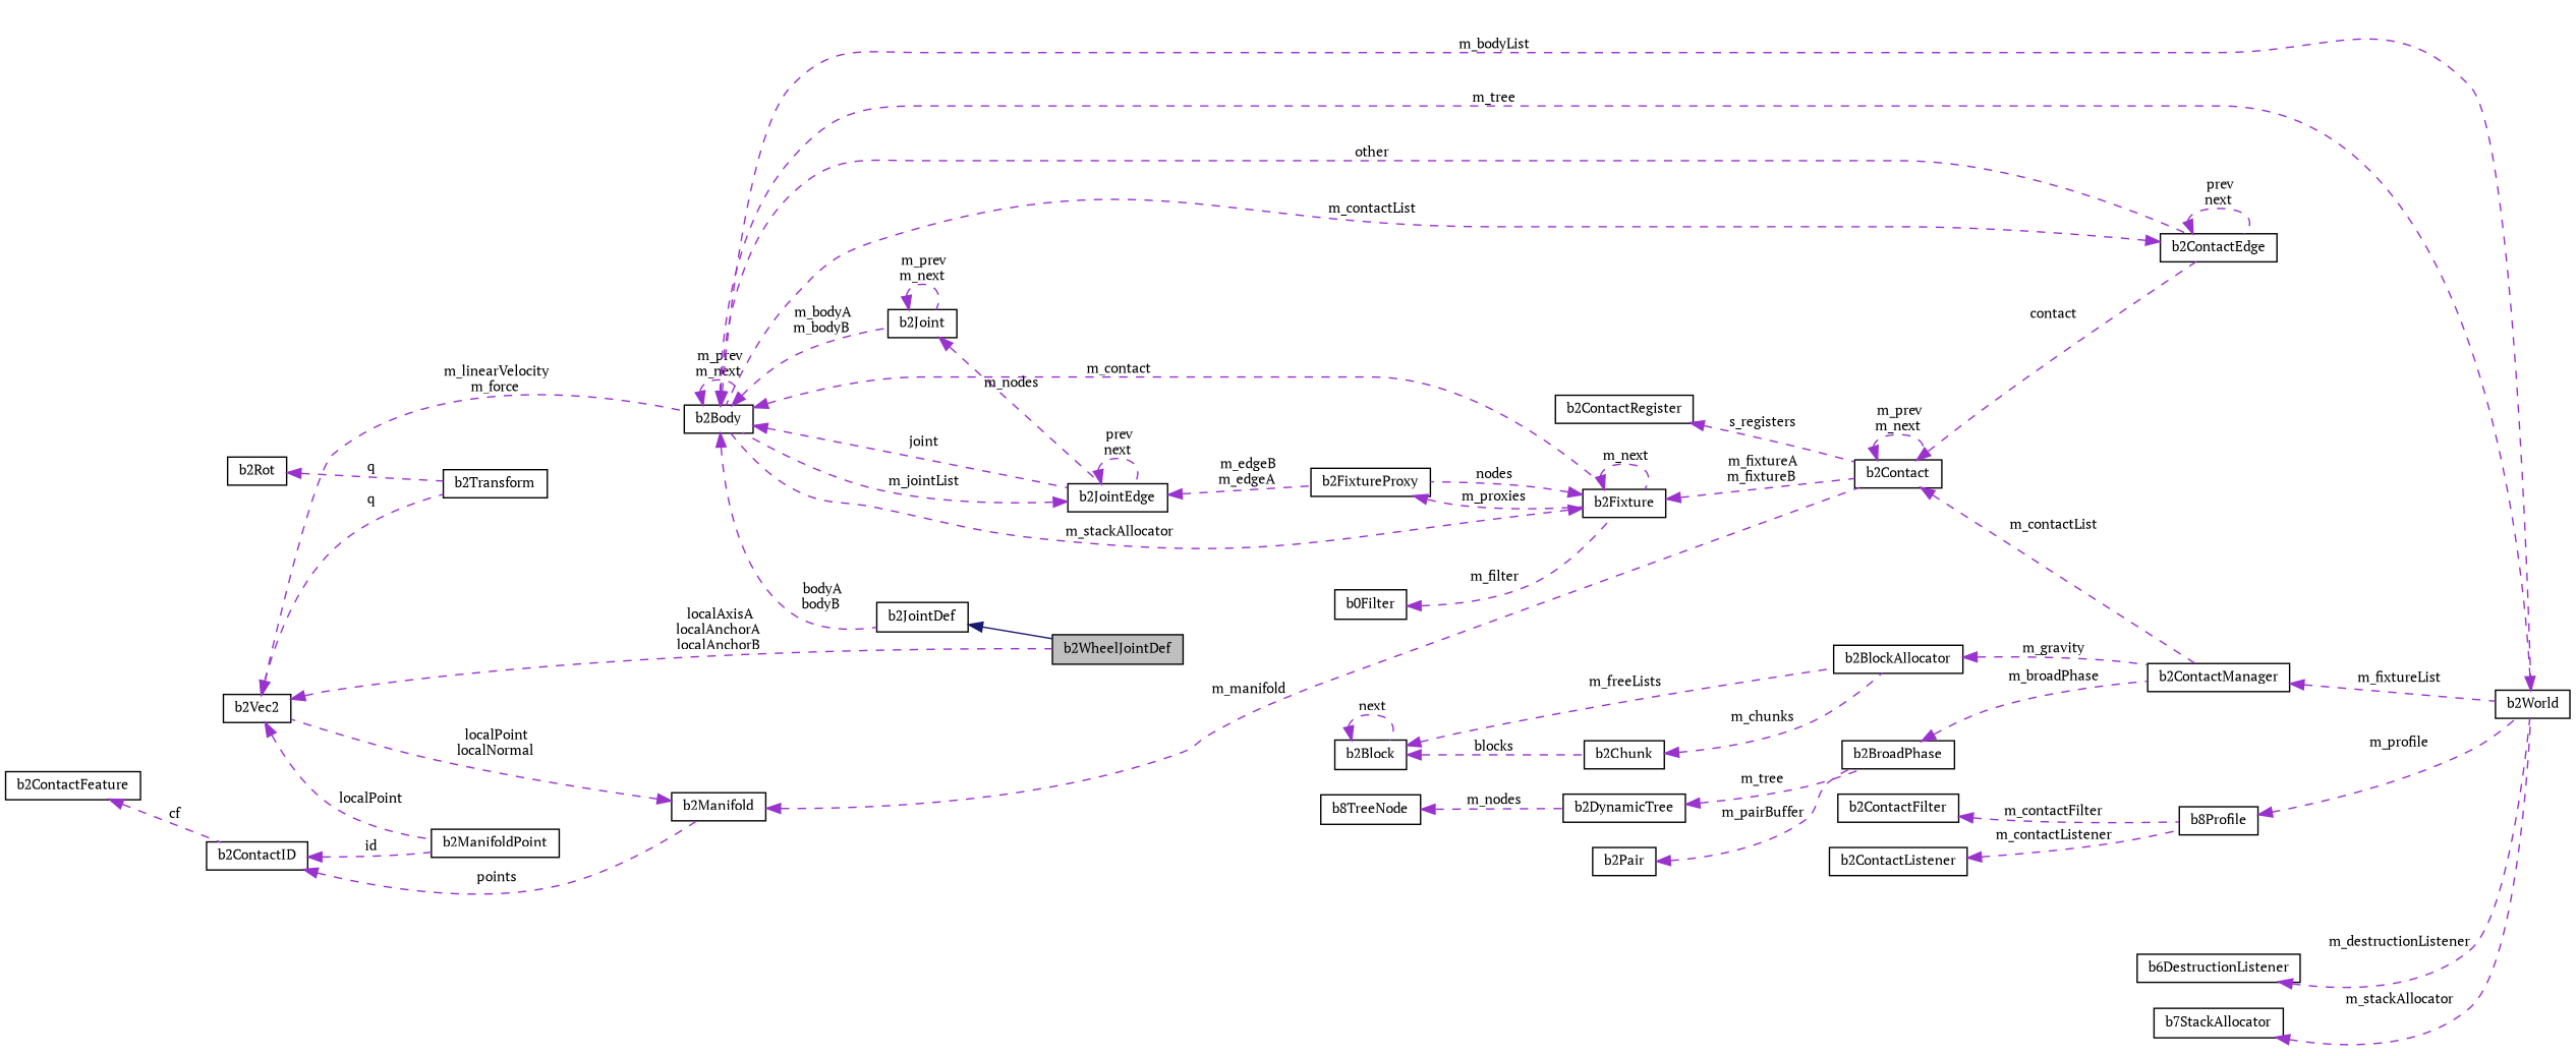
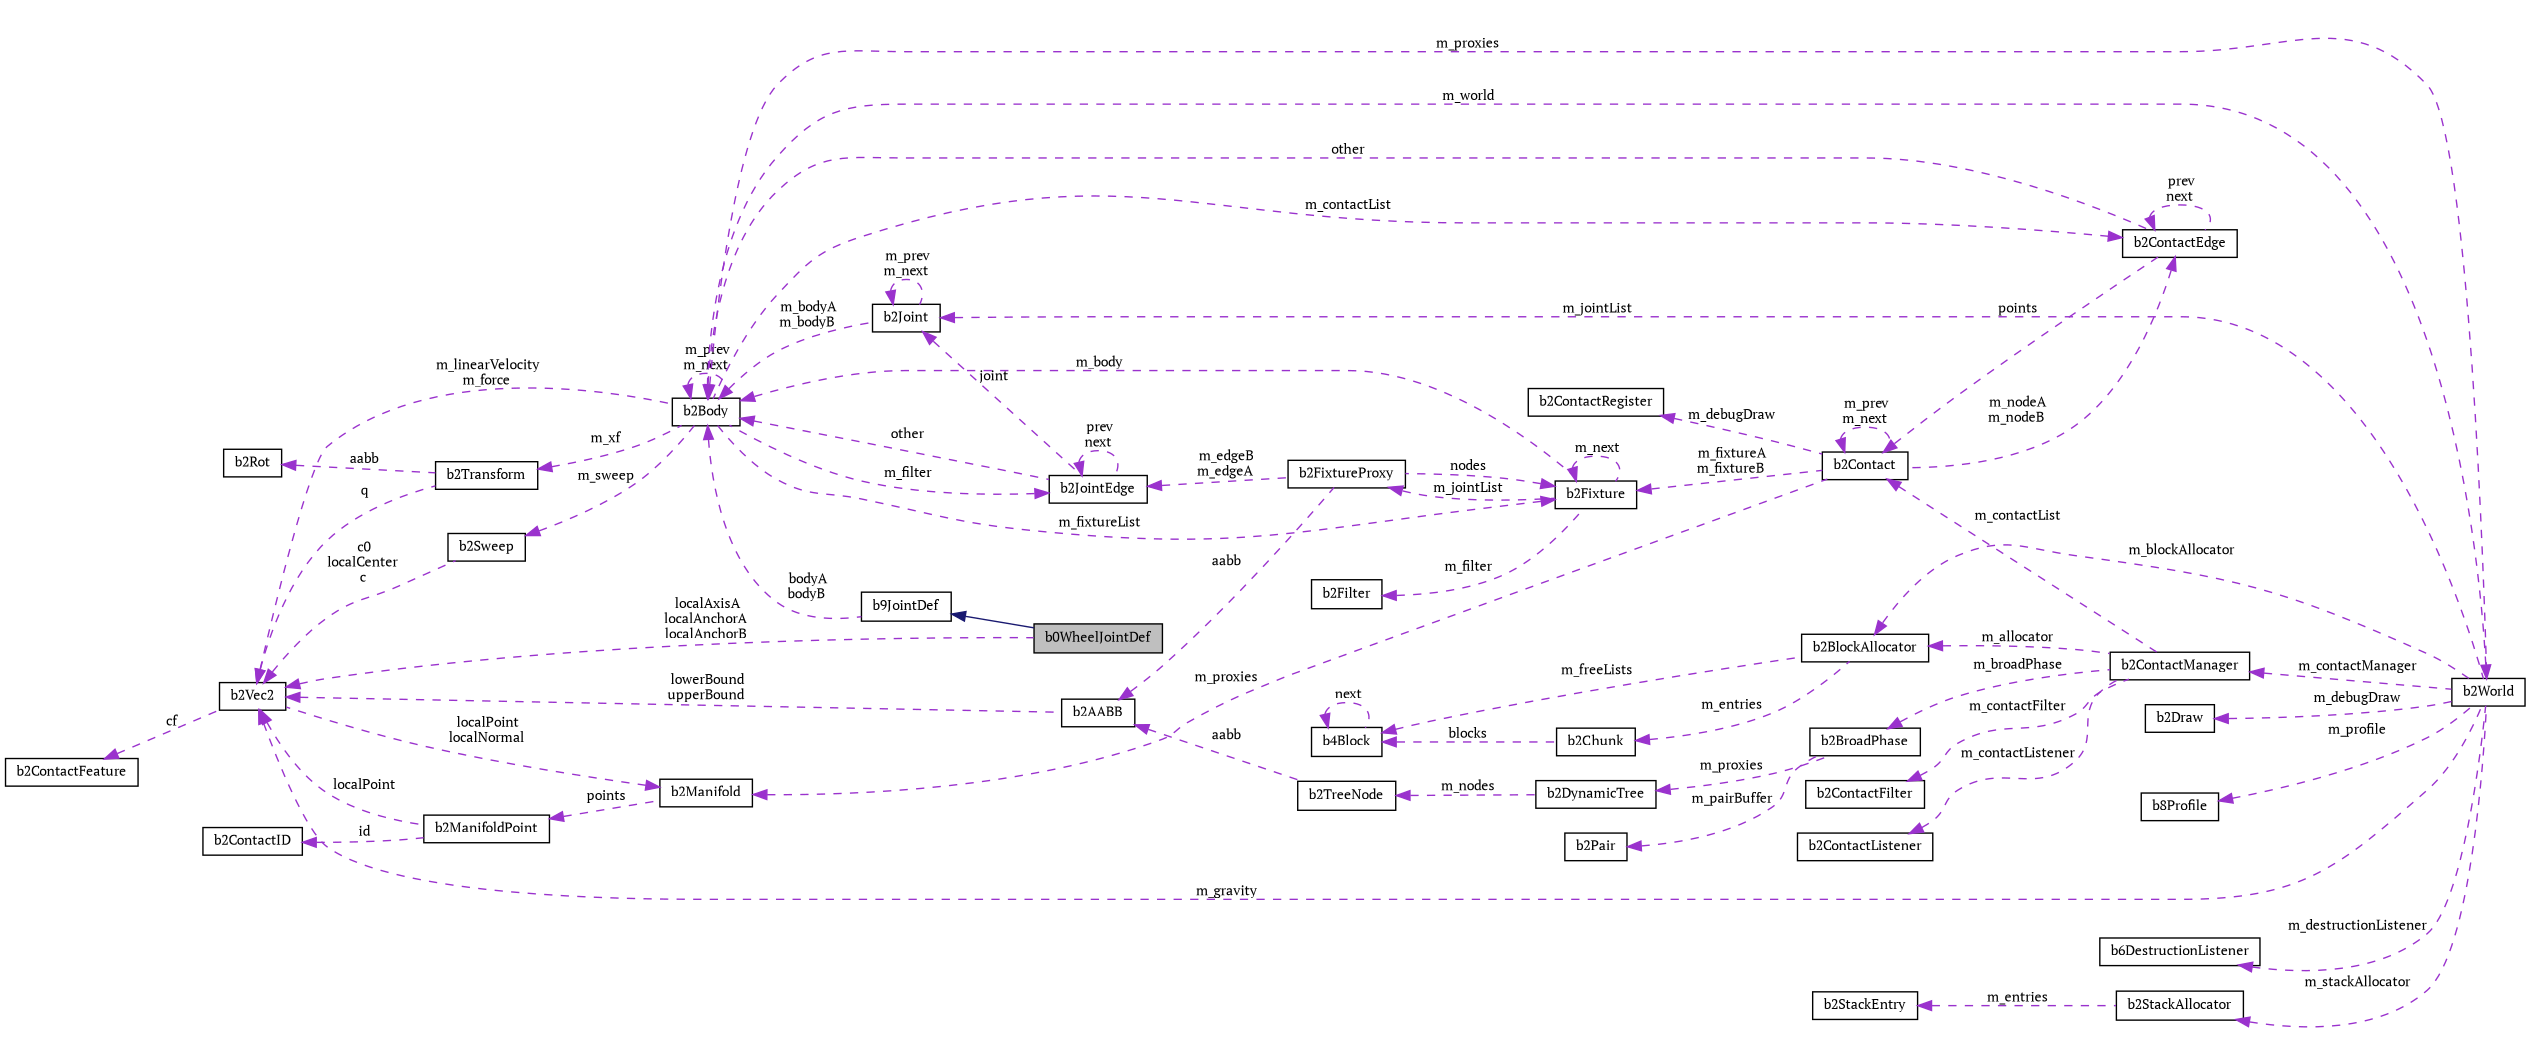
  digraph {
    fontname="PT Serif"
    rankdir=LR
    node [color=black fillcolor=white fontname="PT Serif" fontsize=10 shape=record style=filled]
    edge [color=darkorchid3 dir=back fontname="PT Serif" fontsize=10 labelfontname=Helvetica labelfontsize=10 style=dashed]
-   n1 [fillcolor=grey75 fontcolor=black height=0.2 label=b2WheelJointDef width=0.4]
-   n2 [height=0.2 label=b2JointDef width=0.4]
+   n1 [fillcolor=grey75 fontcolor=black height=0.2 label=b0WheelJointDef width=0.4]
+   n2 [height=0.2 label=b9JointDef width=0.4]
    n3 [height=0.2 label=b2Body width=0.4]
    n4 [height=0.2 label=b2JointEdge width=0.4]
    n5 [height=0.2 label=b2Joint width=0.4]
    n6 [height=0.2 label=b2ContactEdge width=0.4]
    n7 [height=0.2 label=b2Fixture width=0.4]
    n8 [height=0.2 label=b2World width=0.4]
    n9 [height=0.2 label=b2FixtureProxy width=0.4]
    n10 [height=0.2 label=b2Contact width=0.4]
    n11 [height=0.2 label=b2Vec2 width=0.4]
+   n12 [height=0.2 label=b2Sweep width=0.4]
    n13 [height=0.2 label=b2Transform width=0.4]
    n14 [height=0.2 label=b2ManifoldPoint width=0.4]
+   n15 [height=0.2 label=b2AABB width=0.4]
    n16 [height=0.2 label=b2Manifold width=0.4]
-   n17 [height=0.2 label=b8TreeNode width=0.4]
+   n17 [height=0.2 label=b2TreeNode width=0.4]
    n18 [height=0.2 label=b2Rot width=0.4]
    n19 [height=0.2 label=b2ContactManager width=0.4]
    n20 [height=0.2 label=b2ContactRegister width=0.4]
    n21 [height=0.2 label=b2ContactID width=0.4]
    n22 [height=0.2 label=b2ContactFeature width=0.4]
    n23 [height=0.2 label=b2DynamicTree width=0.4]
-   n24 [height=0.2 label=b0Filter width=0.4]
+   n24 [height=0.2 label=b2Filter width=0.4]
+   n25 [height=0.2 label=b2Draw width=0.4]
    n26 [height=0.2 label=b8Profile width=0.4]
    n27 [height=0.2 label=b2BlockAllocator width=0.4]
-   n28 [height=0.2 label=b2Block width=0.4]
+   n28 [height=0.2 label=b4Block width=0.4]
    n29 [height=0.2 label=b2Chunk width=0.4]
    n30 [height=0.2 label=b6DestructionListener width=0.4]
    n31 [height=0.2 label=b2BroadPhase width=0.4]
    n32 [height=0.2 label=b2Pair width=0.4]
    n33 [height=0.2 label=b2ContactFilter width=0.4]
    n34 [height=0.2 label=b2ContactListener width=0.4]
-   n35 [height=0.2 label=b7StackAllocator width=0.4]
+   n35 [height=0.2 label=b2StackAllocator width=0.4]
+   n36 [height=0.2 label=b2StackEntry width=0.4]
    n2 -> n1 [color=midnightblue style=solid]
    n3 -> n2 [label=" bodyA\nbodyB"]
    n3 -> n3 [label=" m_prev\nm_next"]
-   n3 -> n4 [label=" joint"]
+   n3 -> n4 [label=" other"]
    n3 -> n5 [label=" m_bodyA\nm_bodyB"]
    n3 -> n6 [label=" other"]
-   n3 -> n7 [label=" m_contact"]
-   n3 -> n8 [label=" m_bodyList"]
-   n4 -> n3 [label=" m_jointList"]
+   n3 -> n7 [label=" m_body"]
+   n3 -> n8 [label=" m_proxies"]
+   n4 -> n3 [label=" m_filter"]
    n4 -> n4 [label=" prev\nnext"]
    n4 -> n9 [label=" m_edgeB\nm_edgeA"]
-   n5 -> n4 [label=" m_nodes"]
+   n5 -> n4 [label=" joint"]
    n5 -> n5 [label=" m_prev\nm_next"]
+   n5 -> n8 [label=" m_jointList"]
    n6 -> n3 [label=" m_contactList"]
    n6 -> n6 [label=" prev\nnext"]
-   n7 -> n3 [label=" m_stackAllocator"]
+   n6 -> n10 [label=" m_nodeA\nm_nodeB"]
+   n7 -> n3 [label=" m_fixtureList"]
    n7 -> n7 [label=" m_next"]
    n7 -> n9 [label=" nodes"]
    n7 -> n10 [label=" m_fixtureA\nm_fixtureB"]
-   n8 -> n3 [label=" m_tree"]
-   n9 -> n7 [label=" m_proxies"]
-   n10 -> n6 [label=" contact"]
+   n8 -> n3 [label=" m_world"]
+   n9 -> n7 [label=" m_jointList"]
+   n10 -> n6 [label=" points"]
    n10 -> n10 [label=" m_prev\nm_next"]
    n10 -> n19 [label=" m_contactList"]
    n11 -> n1 [label=" localAxisA\nlocalAnchorA\nlocalAnchorB"]
    n11 -> n3 [label=" m_linearVelocity\nm_force"]
+   n11 -> n8 [label=" m_gravity"]
+   n11 -> n12 [label=" c0\nlocalCenter\nc"]
    n11 -> n13 [label=" q"]
    n11 -> n14 [label=" localPoint"]
-   n21 -> n16 [label=" points"]
-   n16 -> n10 [label=" m_manifold"]
+   n11 -> n15 [label=" lowerBound\nupperBound"]
+   n12 -> n3 [label=" m_sweep"]
+   n13 -> n3 [label=" m_xf"]
+   n14 -> n16 [label=" points"]
+   n15 -> n9 [label=" aabb"]
+   n15 -> n17 [label=" aabb"]
+   n16 -> n10 [label=" m_proxies"]
    n16 -> n11 [label=" localPoint\nlocalNormal"]
    n17 -> n23 [label=" m_nodes"]
-   n18 -> n13 [label=" q"]
-   n19 -> n8 [label=" m_fixtureList"]
-   n20 -> n10 [label=" s_registers"]
+   n18 -> n13 [label=" aabb"]
+   n19 -> n8 [label=" m_contactManager"]
+   n20 -> n10 [label=" m_debugDraw"]
    n21 -> n14 [label=" id"]
-   n22 -> n21 [label=" cf"]
-   n23 -> n31 [label=" m_tree"]
+   n22 -> n11 [label=" cf"]
+   n23 -> n31 [label=" m_proxies"]
    n24 -> n7 [label=" m_filter"]
+   n25 -> n8 [label=" m_debugDraw"]
    n26 -> n8 [label=" m_profile"]
-   n27 -> n19 [label=" m_gravity"]
+   n27 -> n8 [label=" m_blockAllocator"]
+   n27 -> n19 [label=" m_allocator"]
    n28 -> n27 [label=" m_freeLists"]
    n28 -> n28 [label=" next"]
    n28 -> n29 [label=" blocks"]
-   n29 -> n27 [label=" m_chunks"]
+   n29 -> n27 [label=" m_entries"]
    n30 -> n8 [label=" m_destructionListener"]
    n31 -> n19 [label=" m_broadPhase"]
    n32 -> n31 [label=" m_pairBuffer"]
-   n33 -> n26 [label=" m_contactFilter"]
-   n34 -> n26 [label=" m_contactListener"]
+   n33 -> n19 [label=" m_contactFilter"]
+   n34 -> n19 [label=" m_contactListener"]
    n35 -> n8 [label=" m_stackAllocator"]
+   n36 -> n35 [label=" m_entries"]
  }
